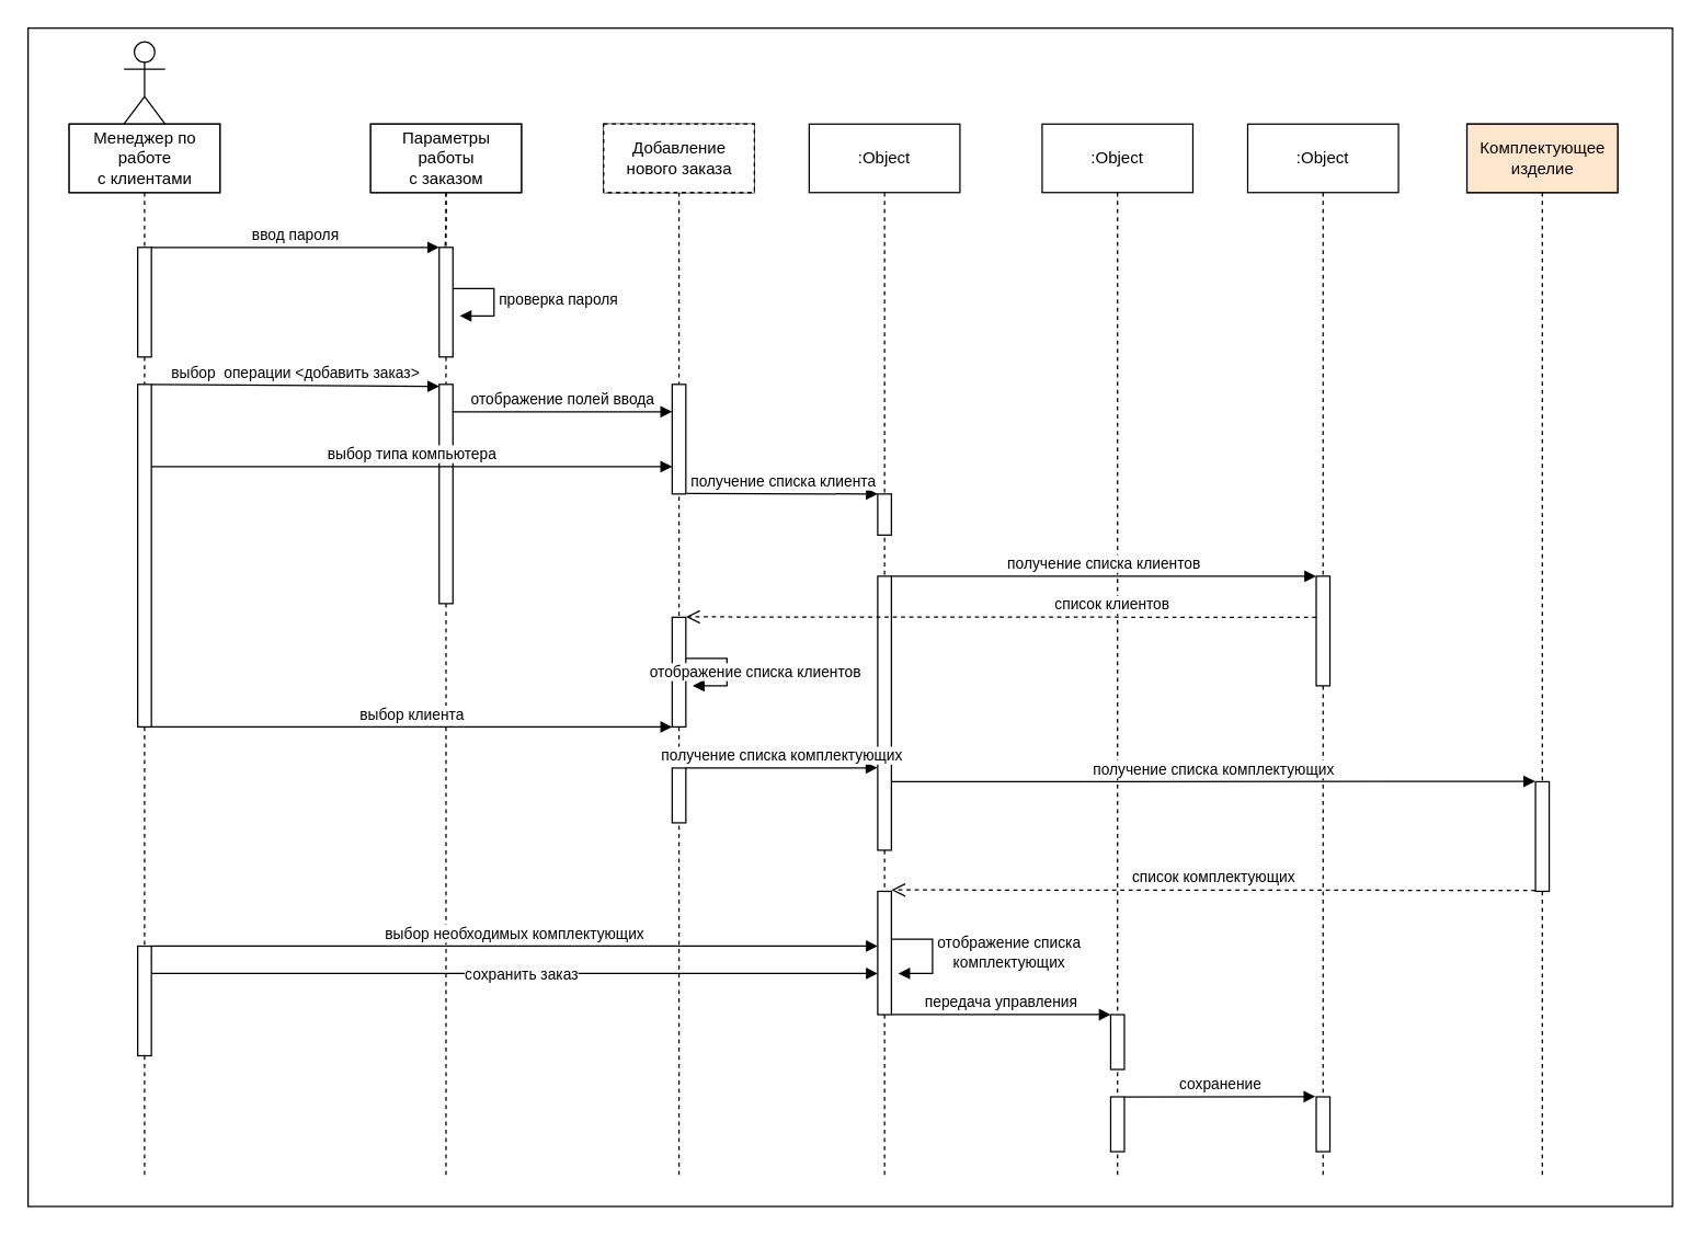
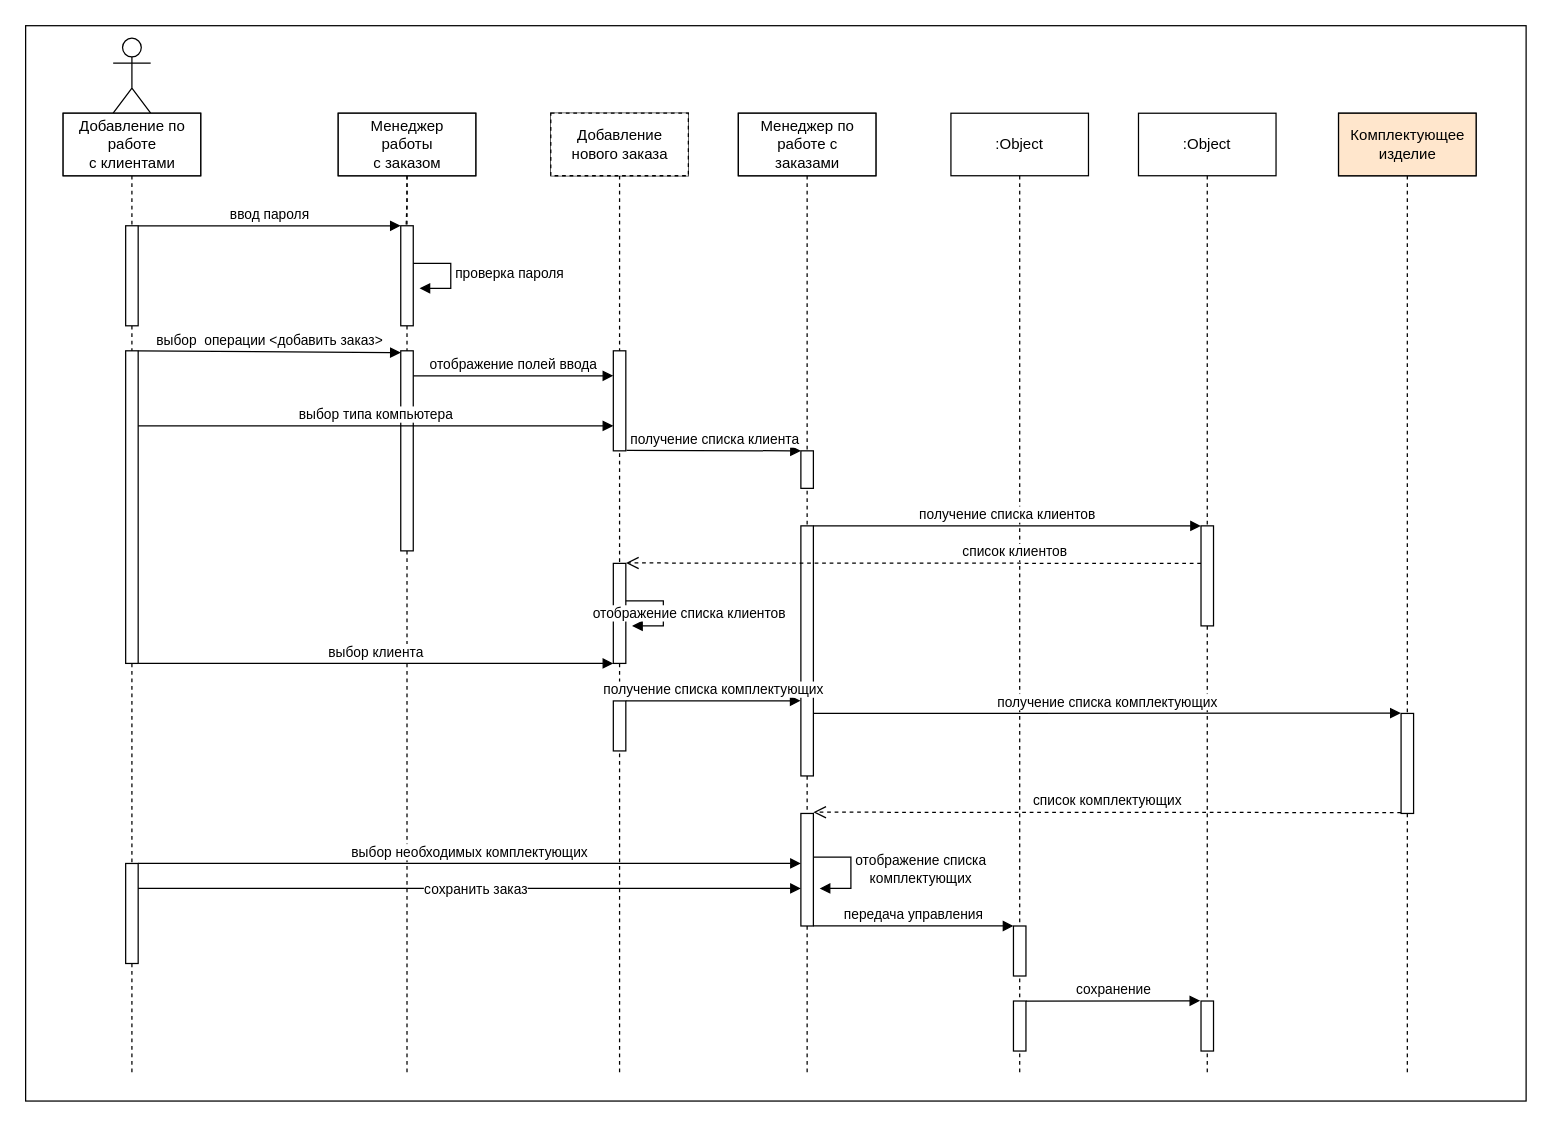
  <mxCell id="0" />
  <mxCell id="1" parent="0" />
  <mxCell id="2" value="" style="rounded=0;whiteSpace=wrap;html=1;" parent="1" vertex="1"><mxGeometry x="20" y="20" width="1200" height="860" as="geometry" /></mxCell>
  <mxCell id="3" value=":Object" style="shape=umlLifeline;perimeter=lifelinePerimeter;whiteSpace=wrap;html=1;container=1;collapsible=0;recursiveResize=0;outlineConnect=0;size=50;" parent="1" vertex="1"><mxGeometry x="440" y="90" width="110" height="770" as="geometry" /></mxCell>
  <mxCell id="4" value="Добавление&lt;br&gt;нового заказа" style="html=1;dashed=1;" parent="3" vertex="1"><mxGeometry width="110" height="50" as="geometry" /></mxCell>
  <mxCell id="5" value="" style="html=1;points=[];perimeter=orthogonalPerimeter;" parent="1" vertex="1"><mxGeometry x="490" y="280" width="10" height="80" as="geometry" /></mxCell>
  <mxCell id="6" value=":Object" style="shape=umlLifeline;perimeter=lifelinePerimeter;whiteSpace=wrap;html=1;container=1;collapsible=0;recursiveResize=0;outlineConnect=0;size=50;" parent="1" vertex="1"><mxGeometry x="1070" y="90" width="110" height="770" as="geometry" /></mxCell>
  <mxCell id="7" value="" style="html=1;points=[];perimeter=orthogonalPerimeter;" parent="6" vertex="1"><mxGeometry x="50" y="480" width="10" height="80" as="geometry" /></mxCell>
  <mxCell id="8" value="список комплектующих" style="html=1;verticalAlign=bottom;endArrow=open;dashed=1;endSize=8;rounded=0;" parent="6" edge="1"><mxGeometry relative="1" as="geometry"><mxPoint x="50" y="559.31" as="sourcePoint" /><mxPoint x="-420" y="559" as="targetPoint" /></mxGeometry></mxCell>
  <mxCell id="9" value=":Object" style="shape=umlLifeline;perimeter=lifelinePerimeter;whiteSpace=wrap;html=1;container=1;collapsible=0;recursiveResize=0;outlineConnect=0;size=50;" parent="1" vertex="1"><mxGeometry x="910" y="90" width="110" height="770" as="geometry" /></mxCell>
  <mxCell id="10" value="" style="html=1;points=[];perimeter=orthogonalPerimeter;" parent="9" vertex="1"><mxGeometry x="50" y="330" width="10" height="80" as="geometry" /></mxCell>
  <mxCell id="11" value="" style="html=1;points=[];perimeter=orthogonalPerimeter;" parent="9" vertex="1"><mxGeometry x="50" y="710" width="10" height="40" as="geometry" /></mxCell>
  <mxCell id="12" value=":Object" style="shape=umlLifeline;perimeter=lifelinePerimeter;whiteSpace=wrap;html=1;container=1;collapsible=0;recursiveResize=0;outlineConnect=0;size=50;" parent="1" vertex="1"><mxGeometry x="760" y="90" width="110" height="770" as="geometry" /></mxCell>
  <mxCell id="13" value="" style="html=1;points=[];perimeter=orthogonalPerimeter;" parent="12" vertex="1"><mxGeometry x="50" y="650" width="10" height="40" as="geometry" /></mxCell>
  <mxCell id="14" value="" style="html=1;points=[];perimeter=orthogonalPerimeter;" parent="12" vertex="1"><mxGeometry x="50" y="710" width="10" height="40" as="geometry" /></mxCell>
  <mxCell id="15" value="сохранение" style="html=1;verticalAlign=bottom;endArrow=block;rounded=0;entryX=-0.062;entryY=-0.004;entryDx=0;entryDy=0;entryPerimeter=0;" parent="12" target="11" edge="1"><mxGeometry width="80" relative="1" as="geometry"><mxPoint x="60" y="710" as="sourcePoint" /><mxPoint x="140" y="710" as="targetPoint" /></mxGeometry></mxCell>
  <mxCell id="16" value=":Object" style="shape=umlLifeline;perimeter=lifelinePerimeter;whiteSpace=wrap;html=1;container=1;collapsible=0;recursiveResize=0;outlineConnect=0;size=50;" parent="1" vertex="1"><mxGeometry x="590" y="90" width="110" height="770" as="geometry" /></mxCell>
  <mxCell id="17" value="" style="html=1;points=[];perimeter=orthogonalPerimeter;" parent="16" vertex="1"><mxGeometry x="50" y="330" width="10" height="200" as="geometry" /></mxCell>
  <mxCell id="18" value="" style="html=1;points=[];perimeter=orthogonalPerimeter;" parent="16" vertex="1"><mxGeometry x="50" y="270" width="10" height="30" as="geometry" /></mxCell>
  <mxCell id="19" value="" style="html=1;points=[];perimeter=orthogonalPerimeter;" parent="16" vertex="1"><mxGeometry x="50" y="560" width="10" height="90" as="geometry" /></mxCell>
  <mxCell id="20" value="отображение списка&lt;br&gt;&lt;div style=&quot;text-align: center;&quot;&gt;комплектующих&lt;/div&gt;" style="edgeStyle=orthogonalEdgeStyle;html=1;align=left;spacingLeft=2;endArrow=block;rounded=0;" parent="16" edge="1"><mxGeometry relative="1" as="geometry"><mxPoint x="60" y="594.98" as="sourcePoint" /><Array as="points"><mxPoint x="90" y="595" /><mxPoint x="90" y="620" /><mxPoint x="65" y="620" /></Array><mxPoint x="65" y="620" as="targetPoint" /></mxGeometry></mxCell>
  <mxCell id="21" value=":Object" style="shape=umlLifeline;perimeter=lifelinePerimeter;whiteSpace=wrap;html=1;container=1;collapsible=0;recursiveResize=0;outlineConnect=0;size=50;" parent="1" vertex="1"><mxGeometry x="270" y="90" width="110" height="770" as="geometry" /></mxCell>
  <mxCell id="22" value="" style="html=1;points=[];perimeter=orthogonalPerimeter;" parent="21" vertex="1"><mxGeometry x="50" y="190" width="10" height="160" as="geometry" /></mxCell>
  <mxCell id="23" style="edgeStyle=orthogonalEdgeStyle;rounded=0;orthogonalLoop=1;jettySize=auto;html=1;exitX=0.5;exitY=1;exitDx=0;exitDy=0;entryX=0.429;entryY=0.009;entryDx=0;entryDy=0;entryPerimeter=0;dashed=1;endArrow=none;endFill=0;" parent="1" source="24" target="27" edge="1"><mxGeometry relative="1" as="geometry" /></mxCell>
- <mxCell id="24" value="Параметры&lt;br&gt;работы&lt;br&gt;с заказом" style="html=1;" parent="1" vertex="1"><mxGeometry x="270" y="90" width="110" height="50" as="geometry" /></mxCell>
+ <mxCell id="24" value="Менеджер&lt;br&gt;работы&lt;br&gt;с заказом" style="html=1;" parent="1" vertex="1"><mxGeometry x="270" y="90" width="110" height="50" as="geometry" /></mxCell>
+ <mxCell id="25" value="Менеджер по&lt;br&gt;работе с&lt;br&gt;заказами" style="html=1;" parent="1" vertex="1"><mxGeometry x="590" y="90" width="110" height="50" as="geometry" /></mxCell>
  <mxCell id="26" value="Комплектующее&lt;br&gt;изделие" style="html=1;fillColor=#ffe6cc;" parent="1" vertex="1"><mxGeometry x="1070" y="90" width="110" height="50" as="geometry" /></mxCell>
  <mxCell id="27" value="" style="html=1;points=[];perimeter=orthogonalPerimeter;" parent="1" vertex="1"><mxGeometry x="320" y="180" width="10" height="80" as="geometry" /></mxCell>
  <mxCell id="28" value="ввод пароля" style="html=1;verticalAlign=bottom;endArrow=block;rounded=0;exitX=0.997;exitY=0;exitDx=0;exitDy=0;exitPerimeter=0;" parent="1" source="38" edge="1"><mxGeometry width="80" relative="1" as="geometry"><mxPoint x="170" y="180" as="sourcePoint" /><mxPoint x="320" y="180" as="targetPoint" /></mxGeometry></mxCell>
  <mxCell id="29" value="проверка пароля" style="edgeStyle=orthogonalEdgeStyle;html=1;align=left;spacingLeft=2;endArrow=block;rounded=0;entryX=1;entryY=0;" parent="1" edge="1"><mxGeometry relative="1" as="geometry"><mxPoint x="330" y="210" as="sourcePoint" /><Array as="points"><mxPoint x="360" y="210" /><mxPoint x="360" y="230" /></Array><mxPoint x="335" y="230" as="targetPoint" /></mxGeometry></mxCell>
  <mxCell id="30" value="отображение полей ввода" style="html=1;verticalAlign=bottom;endArrow=block;rounded=0;entryX=0;entryY=0.25;entryDx=0;entryDy=0;entryPerimeter=0;" parent="1" target="5" edge="1"><mxGeometry width="80" relative="1" as="geometry"><mxPoint x="330" y="300" as="sourcePoint" /><mxPoint x="440" y="300" as="targetPoint" /></mxGeometry></mxCell>
  <mxCell id="31" value="получение списка клиента" style="html=1;verticalAlign=bottom;endArrow=block;rounded=0;entryX=0;entryY=0;entryDx=0;entryDy=0;entryPerimeter=0;exitX=1.052;exitY=0.996;exitDx=0;exitDy=0;exitPerimeter=0;" parent="1" source="5" target="18" edge="1"><mxGeometry width="80" relative="1" as="geometry"><mxPoint x="490" y="360" as="sourcePoint" /><mxPoint x="640" y="360" as="targetPoint" /></mxGeometry></mxCell>
  <mxCell id="32" value=":Object" style="shape=umlLifeline;perimeter=lifelinePerimeter;whiteSpace=wrap;html=1;container=0;collapsible=0;recursiveResize=0;outlineConnect=0;size=50;" parent="1" vertex="1"><mxGeometry x="50" y="90" width="110" height="770" as="geometry" /></mxCell>
  <mxCell id="33" value="" style="shape=umlActor;verticalLabelPosition=bottom;verticalAlign=top;html=1;outlineConnect=0;" parent="1" vertex="1"><mxGeometry x="90" y="30" width="30" height="60" as="geometry" /></mxCell>
  <mxCell id="34" value="" style="html=1;points=[];perimeter=orthogonalPerimeter;" parent="1" vertex="1"><mxGeometry x="100" y="280" width="10" height="250" as="geometry" /></mxCell>
  <mxCell id="35" value="выбор&amp;nbsp; операции &amp;lt;добавить заказ&amp;gt;" style="html=1;verticalAlign=bottom;endArrow=block;rounded=0;entryX=0;entryY=0.009;entryDx=0;entryDy=0;entryPerimeter=0;" parent="1" target="22" edge="1"><mxGeometry width="80" relative="1" as="geometry"><mxPoint x="110" y="280" as="sourcePoint" /><mxPoint x="190" y="280" as="targetPoint" /></mxGeometry></mxCell>
  <mxCell id="36" value="выбор типа компьютера" style="html=1;verticalAlign=bottom;endArrow=block;rounded=0;entryX=0;entryY=0.75;entryDx=0;entryDy=0;entryPerimeter=0;" parent="1" target="5" edge="1"><mxGeometry width="80" relative="1" as="geometry"><mxPoint x="110" y="340" as="sourcePoint" /><mxPoint x="190" y="340" as="targetPoint" /></mxGeometry></mxCell>
- <mxCell id="37" value="Менеджер по&lt;br&gt;работе&lt;br&gt;с клиентами" style="html=1;" parent="1" vertex="1"><mxGeometry x="50" y="90" width="110" height="50" as="geometry" /></mxCell>
+ <mxCell id="37" value="Добавление по&lt;br&gt;работе&lt;br&gt;с клиентами" style="html=1;" parent="1" vertex="1"><mxGeometry x="50" y="90" width="110" height="50" as="geometry" /></mxCell>
  <mxCell id="38" value="" style="html=1;points=[];perimeter=orthogonalPerimeter;" parent="1" vertex="1"><mxGeometry x="100" y="180" width="10" height="80" as="geometry" /></mxCell>
  <mxCell id="39" value="получение списка клиентов" style="html=1;verticalAlign=bottom;endArrow=block;rounded=0;entryX=-0.004;entryY=0.001;entryDx=0;entryDy=0;entryPerimeter=0;" parent="1" target="10" edge="1"><mxGeometry width="80" relative="1" as="geometry"><mxPoint x="650" y="420" as="sourcePoint" /><mxPoint x="730" y="420" as="targetPoint" /></mxGeometry></mxCell>
  <mxCell id="40" value="" style="html=1;points=[];perimeter=orthogonalPerimeter;" parent="1" vertex="1"><mxGeometry x="490" y="450" width="10" height="80" as="geometry" /></mxCell>
  <mxCell id="41" value="отображение списка клиентов" style="edgeStyle=orthogonalEdgeStyle;html=1;align=left;spacingLeft=2;endArrow=block;rounded=0;entryX=1;entryY=0;" parent="1" edge="1"><mxGeometry x="-1" y="-32" relative="1" as="geometry"><mxPoint x="500" y="480" as="sourcePoint" /><Array as="points"><mxPoint x="530" y="480" /></Array><mxPoint x="505" y="500" as="targetPoint" /><mxPoint x="-30" y="-22" as="offset" /></mxGeometry></mxCell>
  <mxCell id="42" value="выбор клиента" style="html=1;verticalAlign=bottom;endArrow=block;rounded=0;" parent="1" edge="1"><mxGeometry width="80" relative="1" as="geometry"><mxPoint x="110" y="530" as="sourcePoint" /><mxPoint x="490" y="530" as="targetPoint" /></mxGeometry></mxCell>
  <mxCell id="43" value="" style="html=1;points=[];perimeter=orthogonalPerimeter;" parent="1" vertex="1"><mxGeometry x="490" y="560" width="10" height="40" as="geometry" /></mxCell>
  <mxCell id="44" value="получение списка комплектующих" style="html=1;verticalAlign=bottom;endArrow=block;rounded=0;entryX=0.492;entryY=0.763;entryDx=0;entryDy=0;entryPerimeter=0;" parent="1" edge="1"><mxGeometry width="80" relative="1" as="geometry"><mxPoint x="500" y="560" as="sourcePoint" /><mxPoint x="639.76" y="559.88" as="targetPoint" /></mxGeometry></mxCell>
  <mxCell id="45" value="список клиентов" style="html=1;verticalAlign=bottom;endArrow=open;dashed=1;endSize=8;rounded=0;entryX=1.017;entryY=-0.004;entryDx=0;entryDy=0;entryPerimeter=0;" parent="1" target="40" edge="1"><mxGeometry x="-0.354" relative="1" as="geometry"><mxPoint x="960" y="450" as="sourcePoint" /><mxPoint x="730" y="450" as="targetPoint" /><mxPoint as="offset" /></mxGeometry></mxCell>
  <mxCell id="46" value="получение списка комплектующих" style="html=1;verticalAlign=bottom;endArrow=block;rounded=0;entryX=0.867;entryY=0.776;entryDx=0;entryDy=0;entryPerimeter=0;" parent="1" edge="1"><mxGeometry width="80" relative="1" as="geometry"><mxPoint x="650" y="570" as="sourcePoint" /><mxPoint x="1119.76" y="569.76" as="targetPoint" /></mxGeometry></mxCell>
  <mxCell id="47" value="" style="html=1;points=[];perimeter=orthogonalPerimeter;" parent="1" vertex="1"><mxGeometry x="100" y="690" width="10" height="80" as="geometry" /></mxCell>
  <mxCell id="48" value="выбор необходимых комплектующих" style="html=1;verticalAlign=bottom;endArrow=block;rounded=0;" parent="1" target="19" edge="1"><mxGeometry width="80" relative="1" as="geometry"><mxPoint x="110" y="690" as="sourcePoint" /><mxPoint x="190" y="690" as="targetPoint" /></mxGeometry></mxCell>
  <mxCell id="49" value="сохранить заказ" style="html=1;verticalAlign=bottom;endArrow=block;rounded=0;" parent="1" edge="1"><mxGeometry x="0.019" y="-10" width="80" relative="1" as="geometry"><mxPoint x="110" y="710" as="sourcePoint" /><mxPoint x="640" y="710" as="targetPoint" /><mxPoint as="offset" /></mxGeometry></mxCell>
  <mxCell id="50" value="передача управления" style="html=1;verticalAlign=bottom;endArrow=block;rounded=0;" parent="1" edge="1"><mxGeometry width="80" relative="1" as="geometry"><mxPoint x="650" y="740" as="sourcePoint" /><mxPoint x="810" y="740" as="targetPoint" /></mxGeometry></mxCell>
